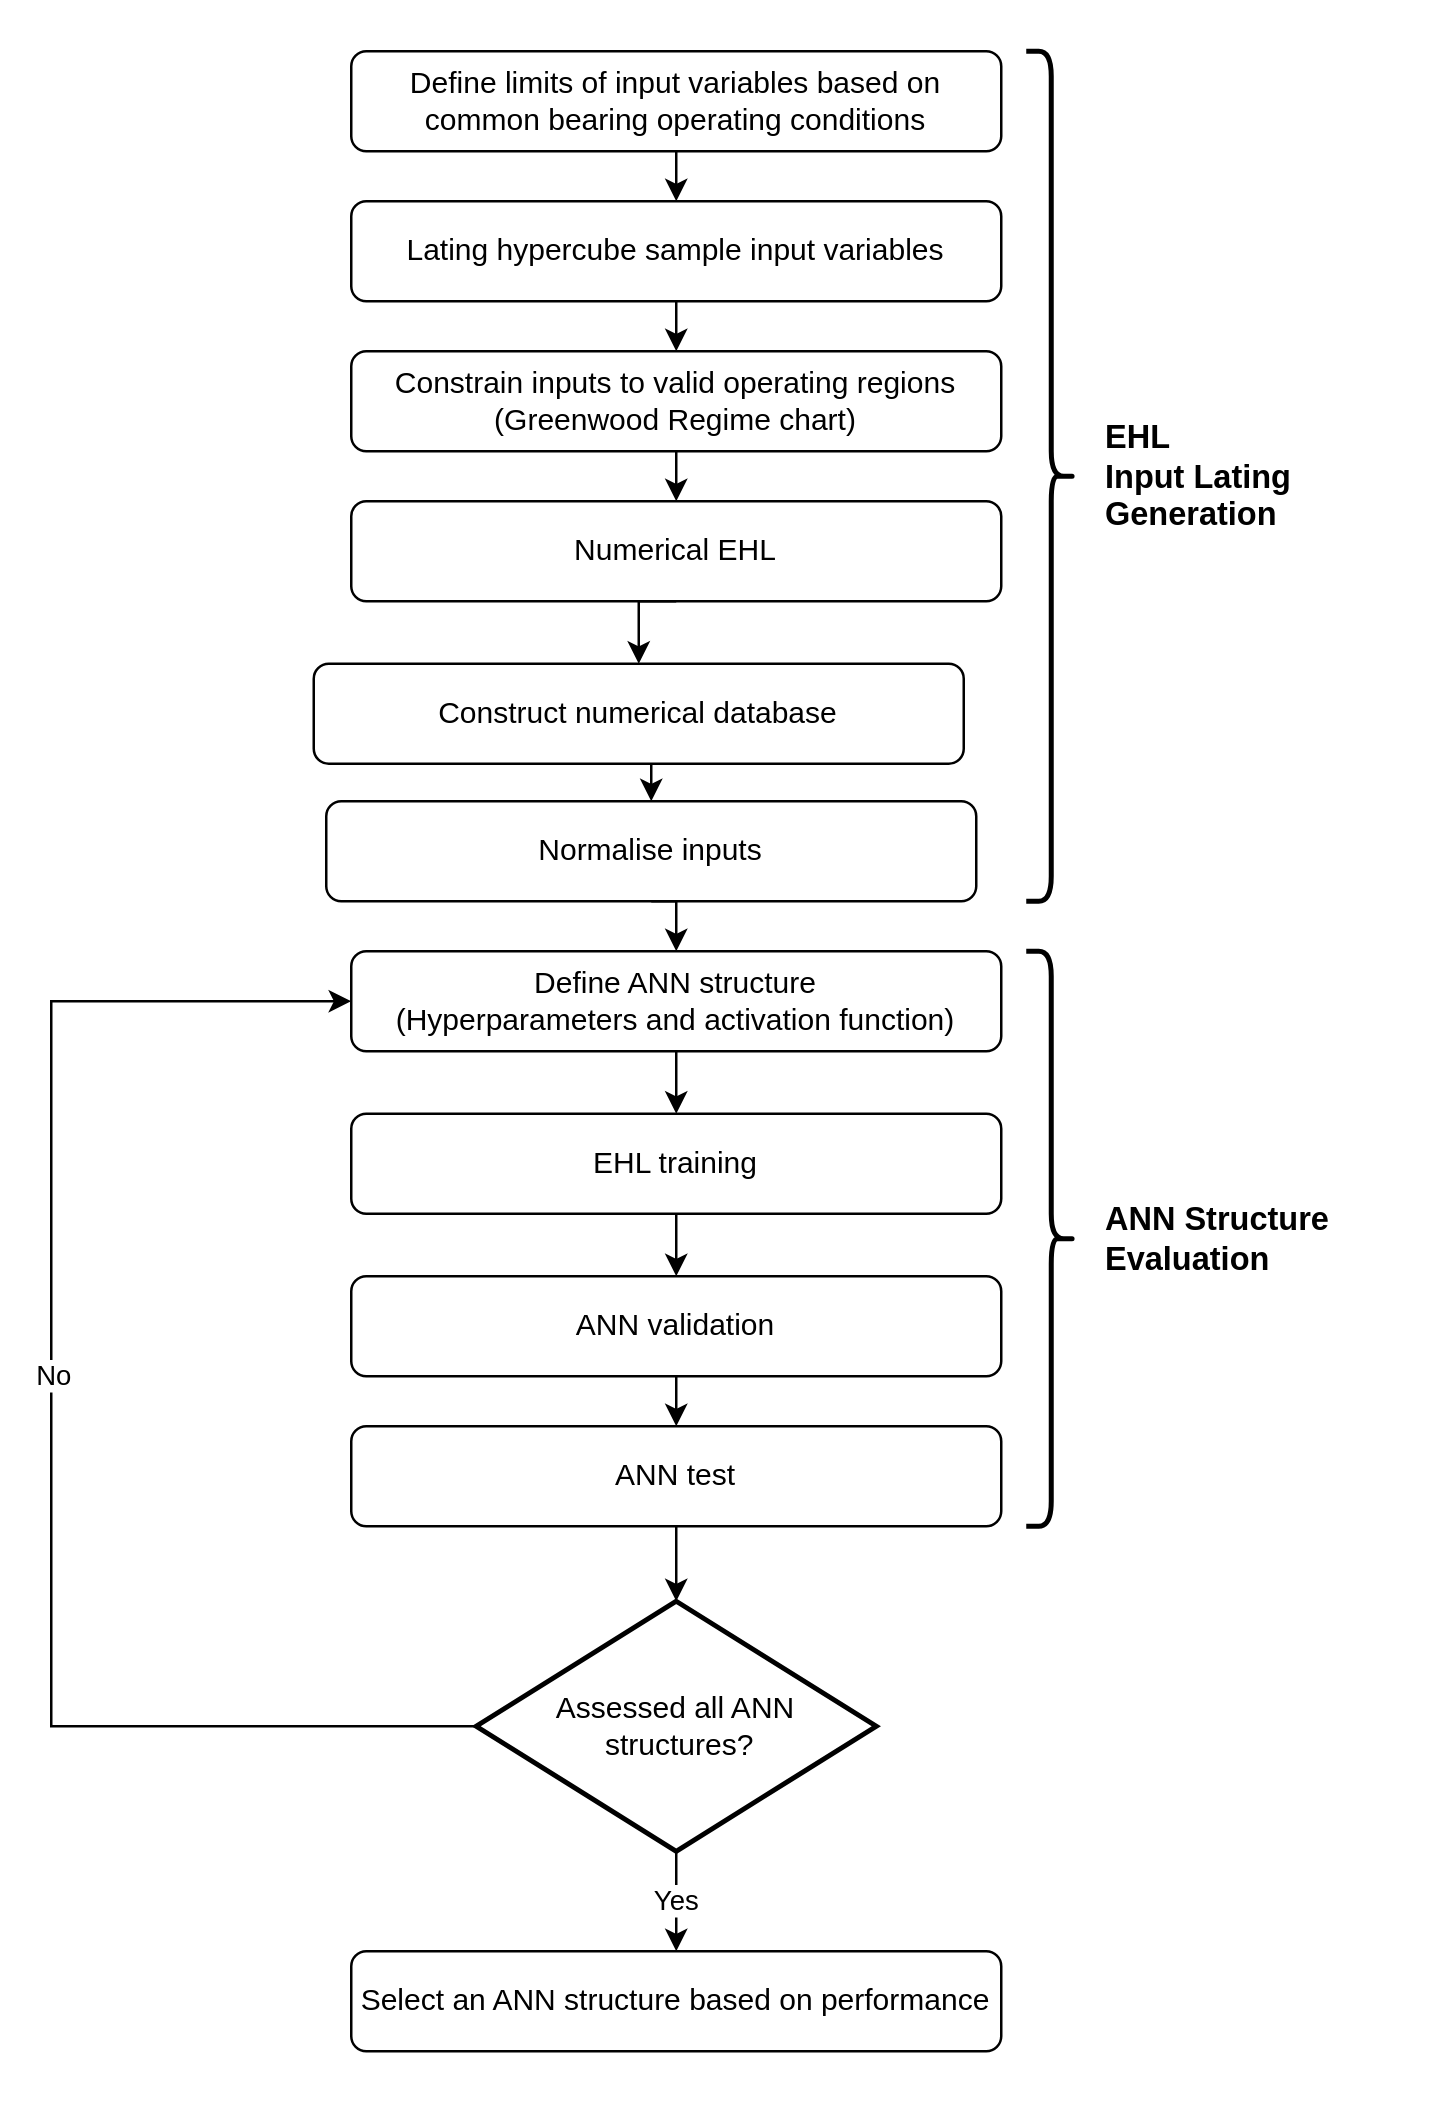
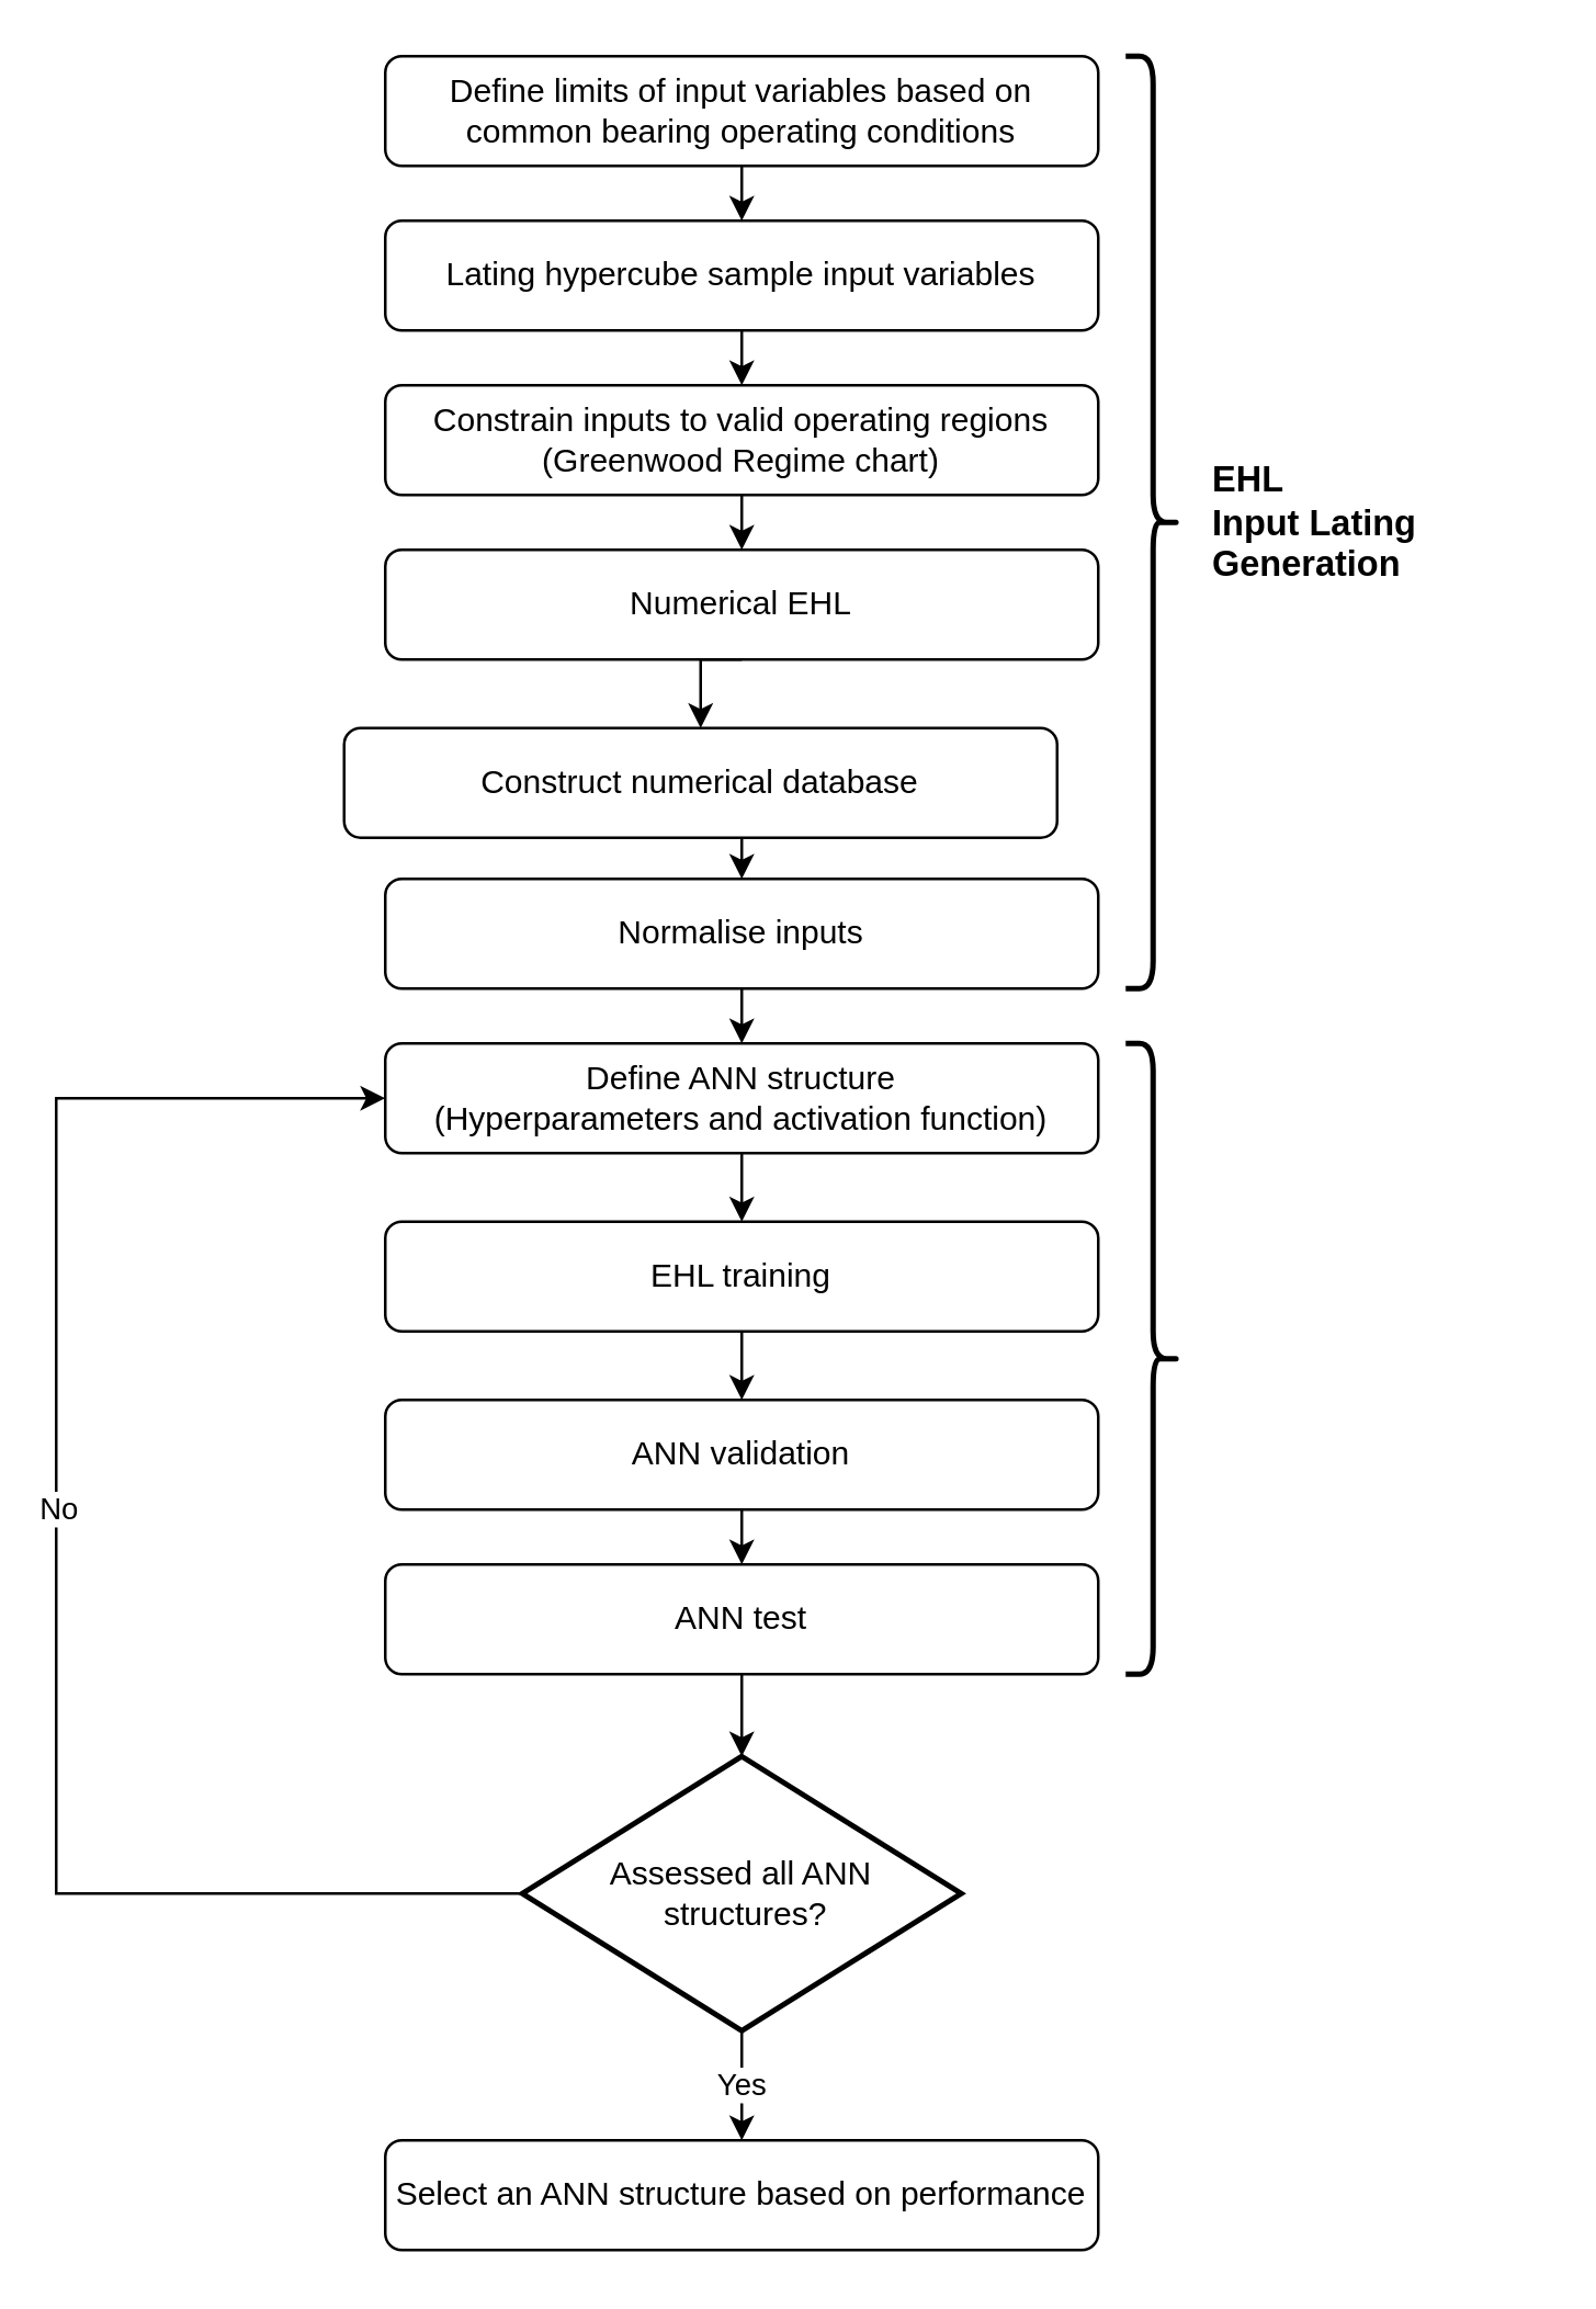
  <mxCell id="0" />
  <mxCell id="1" parent="0" />
  <mxCell id="2" style="edgeStyle=orthogonalEdgeStyle;rounded=0;orthogonalLoop=1;jettySize=auto;html=1;exitX=0.5;exitY=1;exitDx=0;exitDy=0;entryX=0.5;entryY=0;entryDx=0;entryDy=0;" parent="1" source="3" target="5" edge="1"><mxGeometry relative="1" as="geometry" /></mxCell>
  <mxCell id="3" value="Lating hypercube sample input variables" style="rounded=1;whiteSpace=wrap;html=1;fontSize=12;glass=0;strokeWidth=1;shadow=0;" parent="1" vertex="1"><mxGeometry x="140" y="80" width="260" height="40" as="geometry" /></mxCell>
  <mxCell id="4" style="edgeStyle=orthogonalEdgeStyle;rounded=0;orthogonalLoop=1;jettySize=auto;html=1;exitX=0.5;exitY=1;exitDx=0;exitDy=0;entryX=0.5;entryY=0;entryDx=0;entryDy=0;" parent="1" source="5" target="7" edge="1"><mxGeometry relative="1" as="geometry" /></mxCell>
  <mxCell id="5" value="Constrain inputs to valid operating regions (Greenwood Regime chart)" style="rounded=1;whiteSpace=wrap;html=1;fontSize=12;glass=0;strokeWidth=1;shadow=0;" parent="1" vertex="1"><mxGeometry x="140" y="140" width="260" height="40" as="geometry" /></mxCell>
  <mxCell id="6" style="edgeStyle=orthogonalEdgeStyle;rounded=0;orthogonalLoop=1;jettySize=auto;html=1;exitX=0.5;exitY=1;exitDx=0;exitDy=0;entryX=0.5;entryY=0;entryDx=0;entryDy=0;" parent="1" source="7" target="9" edge="1"><mxGeometry relative="1" as="geometry" /></mxCell>
  <mxCell id="7" value="Numerical EHL" style="rounded=1;whiteSpace=wrap;html=1;fontSize=12;glass=0;strokeWidth=1;shadow=0;" parent="1" vertex="1"><mxGeometry x="140" y="200" width="260" height="40" as="geometry" /></mxCell>
  <mxCell id="8" style="edgeStyle=orthogonalEdgeStyle;rounded=0;orthogonalLoop=1;jettySize=auto;html=1;exitX=0.5;exitY=1;exitDx=0;exitDy=0;entryX=0.5;entryY=0;entryDx=0;entryDy=0;" parent="1" source="9" target="19" edge="1"><mxGeometry relative="1" as="geometry" /></mxCell>
  <mxCell id="9" value="Construct numerical database" style="rounded=1;whiteSpace=wrap;html=1;fontSize=12;glass=0;strokeWidth=1;shadow=0;" parent="1" vertex="1"><mxGeometry x="125" y="265" width="260" height="40" as="geometry" /></mxCell>
  <mxCell id="10" style="edgeStyle=orthogonalEdgeStyle;rounded=0;orthogonalLoop=1;jettySize=auto;html=1;exitX=0.5;exitY=1;exitDx=0;exitDy=0;entryX=0.5;entryY=0;entryDx=0;entryDy=0;" parent="1" source="11" target="13" edge="1"><mxGeometry relative="1" as="geometry" /></mxCell>
  <mxCell id="11" value="EHL training" style="rounded=1;whiteSpace=wrap;html=1;fontSize=12;glass=0;strokeWidth=1;shadow=0;" parent="1" vertex="1"><mxGeometry x="140" y="445" width="260" height="40" as="geometry" /></mxCell>
  <mxCell id="12" style="edgeStyle=orthogonalEdgeStyle;rounded=0;orthogonalLoop=1;jettySize=auto;html=1;exitX=0.5;exitY=1;exitDx=0;exitDy=0;entryX=0.5;entryY=0;entryDx=0;entryDy=0;" parent="1" source="13" target="15" edge="1"><mxGeometry relative="1" as="geometry" /></mxCell>
  <mxCell id="13" value="ANN validation" style="rounded=1;whiteSpace=wrap;html=1;fontSize=12;glass=0;strokeWidth=1;shadow=0;" parent="1" vertex="1"><mxGeometry x="140" y="510" width="260" height="40" as="geometry" /></mxCell>
  <mxCell id="14" style="edgeStyle=orthogonalEdgeStyle;rounded=0;orthogonalLoop=1;jettySize=auto;html=1;exitX=0.5;exitY=1;exitDx=0;exitDy=0;entryX=0.5;entryY=0;entryDx=0;entryDy=0;entryPerimeter=0;" parent="1" source="15" target="25" edge="1"><mxGeometry relative="1" as="geometry" /></mxCell>
  <mxCell id="15" value="ANN test" style="rounded=1;whiteSpace=wrap;html=1;fontSize=12;glass=0;strokeWidth=1;shadow=0;" parent="1" vertex="1"><mxGeometry x="140" y="570" width="260" height="40" as="geometry" /></mxCell>
  <mxCell id="16" style="edgeStyle=orthogonalEdgeStyle;rounded=0;orthogonalLoop=1;jettySize=auto;html=1;exitX=0.5;exitY=1;exitDx=0;exitDy=0;entryX=0.5;entryY=0;entryDx=0;entryDy=0;" parent="1" source="17" target="3" edge="1"><mxGeometry relative="1" as="geometry" /></mxCell>
  <mxCell id="17" value="Define limits of input variables based on common bearing operating conditions" style="rounded=1;whiteSpace=wrap;html=1;fontSize=12;glass=0;strokeWidth=1;shadow=0;" parent="1" vertex="1"><mxGeometry x="140" y="20" width="260" height="40" as="geometry" /></mxCell>
  <mxCell id="18" style="edgeStyle=orthogonalEdgeStyle;rounded=0;orthogonalLoop=1;jettySize=auto;html=1;exitX=0.5;exitY=1;exitDx=0;exitDy=0;entryX=0.5;entryY=0;entryDx=0;entryDy=0;" parent="1" source="19" target="21" edge="1"><mxGeometry relative="1" as="geometry" /></mxCell>
- <mxCell id="19" value="Normalise inputs" style="rounded=1;whiteSpace=wrap;html=1;fontSize=12;glass=0;strokeWidth=1;shadow=0;" parent="1" vertex="1"><mxGeometry x="130" y="320" width="260" height="40" as="geometry" /></mxCell>
+ <mxCell id="19" value="Normalise inputs" style="rounded=1;whiteSpace=wrap;html=1;fontSize=12;glass=0;strokeWidth=1;shadow=0;" parent="1" vertex="1"><mxGeometry x="140" y="320" width="260" height="40" as="geometry" /></mxCell>
  <mxCell id="20" style="edgeStyle=orthogonalEdgeStyle;rounded=0;orthogonalLoop=1;jettySize=auto;html=1;exitX=0.5;exitY=1;exitDx=0;exitDy=0;entryX=0.5;entryY=0;entryDx=0;entryDy=0;" parent="1" source="21" target="11" edge="1"><mxGeometry relative="1" as="geometry" /></mxCell>
  <mxCell id="21" value="Define ANN structure&lt;br&gt;(Hyperparameters and activation function)" style="rounded=1;whiteSpace=wrap;html=1;fontSize=12;glass=0;strokeWidth=1;shadow=0;" parent="1" vertex="1"><mxGeometry x="140" y="380" width="260" height="40" as="geometry" /></mxCell>
  <mxCell id="22" value="Yes" style="edgeStyle=orthogonalEdgeStyle;rounded=0;orthogonalLoop=1;jettySize=auto;html=1;exitX=0.5;exitY=1;exitDx=0;exitDy=0;exitPerimeter=0;entryX=0.5;entryY=0;entryDx=0;entryDy=0;" parent="1" source="25" target="26" edge="1"><mxGeometry relative="1" as="geometry" /></mxCell>
  <mxCell id="23" style="edgeStyle=orthogonalEdgeStyle;rounded=0;orthogonalLoop=1;jettySize=auto;html=1;exitX=0;exitY=0.5;exitDx=0;exitDy=0;exitPerimeter=0;entryX=0;entryY=0.5;entryDx=0;entryDy=0;" parent="1" source="25" target="21" edge="1"><mxGeometry relative="1" as="geometry"><Array as="points"><mxPoint x="20" y="690" /><mxPoint x="20" y="400" /></Array></mxGeometry></mxCell>
  <mxCell id="24" value="No" style="edgeLabel;html=1;align=center;verticalAlign=middle;resizable=0;points=[];" parent="23" vertex="1" connectable="0"><mxGeometry x="0.278" y="-2" relative="1" as="geometry"><mxPoint x="-2" y="60" as="offset" /></mxGeometry></mxCell>
  <mxCell id="25" value="Assessed all ANN&lt;br&gt;&amp;nbsp;structures?" style="strokeWidth=2;html=1;shape=mxgraph.flowchart.decision;whiteSpace=wrap;" parent="1" vertex="1"><mxGeometry x="190" y="640" width="160" height="100" as="geometry" /></mxCell>
  <mxCell id="26" value="Select an ANN structure based on performance" style="rounded=1;whiteSpace=wrap;html=1;fontSize=12;glass=0;strokeWidth=1;shadow=0;" parent="1" vertex="1"><mxGeometry x="140" y="780" width="260" height="40" as="geometry" /></mxCell>
  <mxCell id="27" value="" style="shape=curlyBracket;whiteSpace=wrap;html=1;rounded=1;flipH=1;labelPosition=right;verticalLabelPosition=middle;align=left;verticalAlign=middle;strokeWidth=2;" parent="1" vertex="1"><mxGeometry x="410" y="380" width="20" height="230" as="geometry" /></mxCell>
  <mxCell id="28" value="" style="shape=curlyBracket;whiteSpace=wrap;html=1;rounded=1;flipH=1;labelPosition=right;verticalLabelPosition=middle;align=left;verticalAlign=middle;strokeWidth=2;" parent="1" vertex="1"><mxGeometry x="410" y="20" width="20" height="340" as="geometry" /></mxCell>
  <mxCell id="29" value="&lt;span style=&quot;font-size: 13px;&quot;&gt;&lt;b&gt;EHL&amp;nbsp;&lt;/b&gt;&lt;/span&gt;&lt;div&gt;&lt;span style=&quot;font-size: 13px;&quot;&gt;&lt;b&gt;Input&amp;nbsp;&lt;/b&gt;&lt;/span&gt;&lt;b style=&quot;font-size: 13px; background-color: initial;&quot;&gt;Lating&amp;nbsp;&lt;/b&gt;&lt;div&gt;&lt;span style=&quot;font-size: 13px;&quot;&gt;&lt;b&gt;Generation&lt;/b&gt;&lt;/span&gt;&lt;/div&gt;&lt;/div&gt;" style="text;html=1;align=left;verticalAlign=middle;resizable=0;points=[];autosize=1;strokeColor=none;fillColor=none;" parent="1" vertex="1"><mxGeometry x="440" y="160" width="90" height="60" as="geometry" /></mxCell>
- <mxCell id="30" value="&lt;span style=&quot;font-size: 13px;&quot;&gt;&lt;b&gt;ANN Structure&amp;nbsp;&lt;/b&gt;&lt;/span&gt;&lt;div&gt;&lt;span style=&quot;font-size: 13px;&quot;&gt;&lt;b&gt;Evaluation&lt;/b&gt;&lt;/span&gt;&lt;/div&gt;" style="text;html=1;align=left;verticalAlign=middle;resizable=0;points=[];autosize=1;strokeColor=none;fillColor=none;" parent="1" vertex="1"><mxGeometry x="440" y="475" width="120" height="40" as="geometry" /></mxCell>
